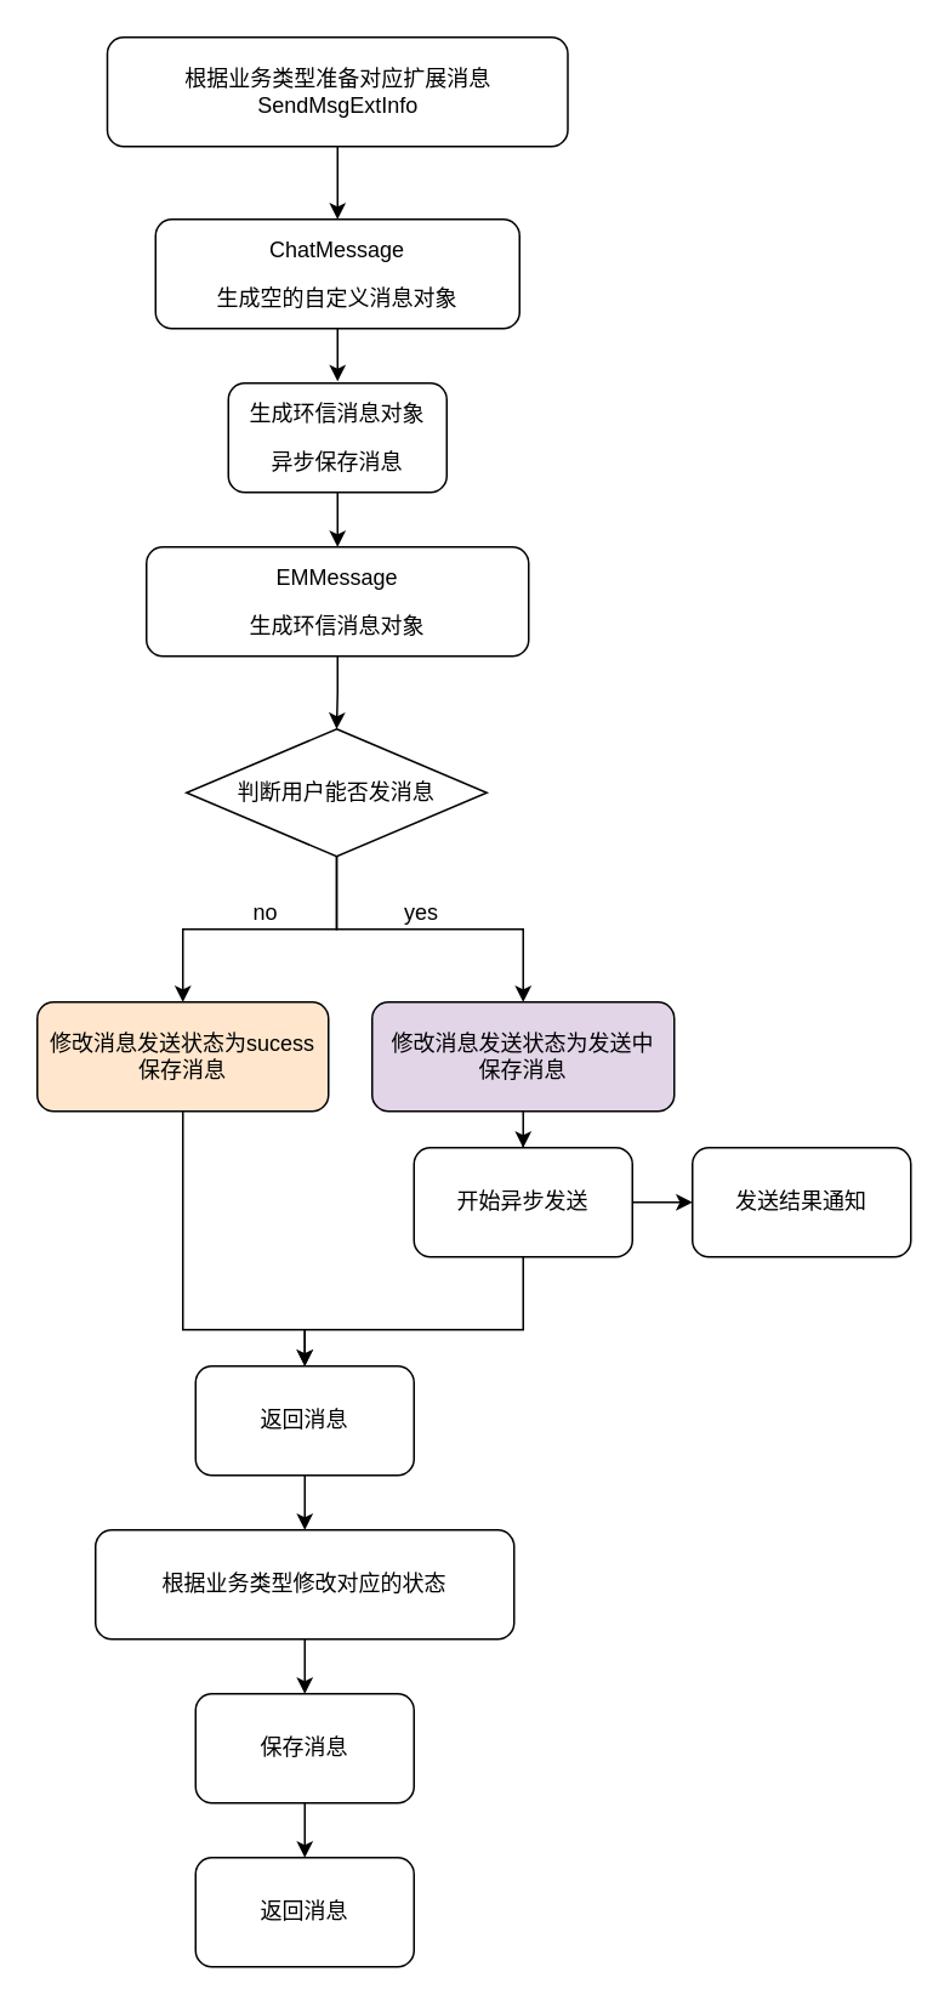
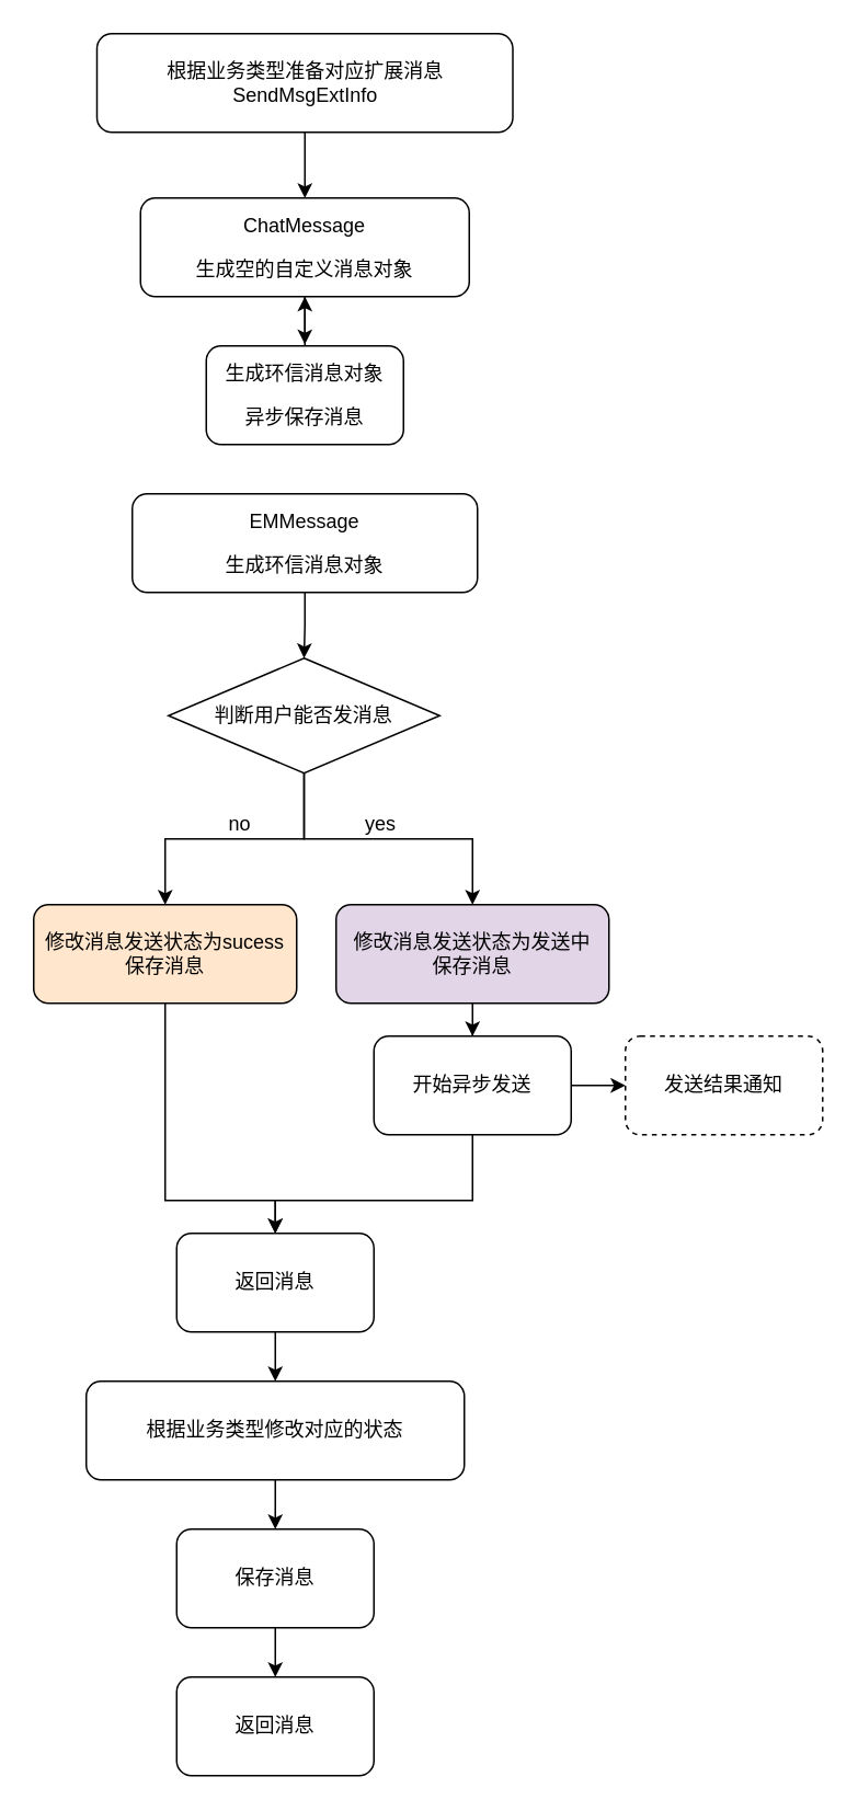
  <mxCell id="0" />
  <mxCell id="1" parent="0" />
- <mxCell id="2" value="" style="edgeStyle=orthogonalEdgeStyle;rounded=0;orthogonalLoop=1;jettySize=auto;html=1;" parent="1" source="4" target="7" edge="1"><mxGeometry relative="1" as="geometry" /></mxCell>
+ <mxCell id="2" value="" style="edgeStyle=orthogonalEdgeStyle;rounded=0;orthogonalLoop=1;jettySize=auto;html=1;" parent="1" source="4" target="5" edge="1"><mxGeometry relative="1" as="geometry" /></mxCell>
  <mxCell id="3" value="" style="edgeStyle=orthogonalEdgeStyle;rounded=0;orthogonalLoop=1;jettySize=auto;html=1;entryX=0.567;entryY=-0.017;entryDx=0;entryDy=0;entryPerimeter=0;exitX=0.5;exitY=1;exitDx=0;exitDy=0;" parent="1" edge="1"><mxGeometry relative="1" as="geometry"><mxPoint x="177" y="130" as="sourcePoint" /><mxPoint x="185" y="209" as="targetPoint" /><Array as="points"><mxPoint x="185" y="130" /></Array></mxGeometry></mxCell>
  <mxCell id="4" value="&lt;p&gt;生成环信消息对象&lt;/p&gt;&lt;p&gt;异步保存消息&lt;/p&gt;" style="rounded=1;whiteSpace=wrap;html=1;" parent="1" vertex="1"><mxGeometry x="125" y="210" width="120" height="60" as="geometry" /></mxCell>
  <mxCell id="5" value="&lt;p&gt;&lt;span&gt;ChatMessage&lt;/span&gt;&lt;/p&gt;&lt;p&gt;生成空的自定义消息对象&lt;br&gt;&lt;/p&gt;" style="rounded=1;whiteSpace=wrap;html=1;" parent="1" vertex="1"><mxGeometry x="85" y="120" width="200" height="60" as="geometry" /></mxCell>
  <mxCell id="6" value="" style="edgeStyle=orthogonalEdgeStyle;rounded=0;orthogonalLoop=1;jettySize=auto;html=1;entryX=0.5;entryY=0;entryDx=0;entryDy=0;" edge="1" parent="1" source="7" target="10"><mxGeometry relative="1" as="geometry"><mxPoint x="185" y="440" as="targetPoint" /></mxGeometry></mxCell>
  <mxCell id="7" value="&lt;p&gt;&lt;span&gt;EMMessage&lt;/span&gt;&lt;/p&gt;&lt;p&gt;生成环信消息对象&lt;/p&gt;" style="rounded=1;whiteSpace=wrap;html=1;" parent="1" vertex="1"><mxGeometry x="80" y="300" width="210" height="60" as="geometry" /></mxCell>
  <mxCell id="8" value="" style="edgeStyle=orthogonalEdgeStyle;rounded=0;orthogonalLoop=1;jettySize=auto;html=1;entryX=0.5;entryY=0;entryDx=0;entryDy=0;" edge="1" parent="1" source="10" target="21"><mxGeometry relative="1" as="geometry"><mxPoint x="347" y="435" as="targetPoint" /></mxGeometry></mxCell>
  <mxCell id="9" value="" style="edgeStyle=orthogonalEdgeStyle;rounded=0;orthogonalLoop=1;jettySize=auto;html=1;entryX=0.5;entryY=0;entryDx=0;entryDy=0;" edge="1" parent="1" source="10" target="12"><mxGeometry relative="1" as="geometry" /></mxCell>
  <mxCell id="10" value="判断用户能否发消息" style="rhombus;whiteSpace=wrap;html=1;" vertex="1" parent="1"><mxGeometry x="102" y="400" width="165" height="70" as="geometry" /></mxCell>
  <mxCell id="11" value="" style="edgeStyle=orthogonalEdgeStyle;rounded=0;orthogonalLoop=1;jettySize=auto;html=1;" edge="1" parent="1" source="12" target="14"><mxGeometry relative="1" as="geometry"><Array as="points"><mxPoint x="100" y="730" /><mxPoint x="167" y="730" /></Array></mxGeometry></mxCell>
  <mxCell id="12" value="修改消息发送状态为sucess&lt;br&gt;保存消息&lt;br&gt;" style="rounded=1;whiteSpace=wrap;html=1;fillColor=#ffe6cc;" vertex="1" parent="1"><mxGeometry x="20" y="550" width="160" height="60" as="geometry" /></mxCell>
  <mxCell id="13" value="" style="edgeStyle=orthogonalEdgeStyle;rounded=0;orthogonalLoop=1;jettySize=auto;html=1;" edge="1" parent="1" source="14" target="16"><mxGeometry relative="1" as="geometry" /></mxCell>
  <mxCell id="14" value="返回消息" style="rounded=1;whiteSpace=wrap;html=1;" vertex="1" parent="1"><mxGeometry x="107" y="750" width="120" height="60" as="geometry" /></mxCell>
  <mxCell id="15" value="" style="edgeStyle=orthogonalEdgeStyle;rounded=0;orthogonalLoop=1;jettySize=auto;html=1;" edge="1" parent="1" source="16" target="18"><mxGeometry relative="1" as="geometry" /></mxCell>
  <mxCell id="16" value="根据业务类型修改对应的状态" style="rounded=1;whiteSpace=wrap;html=1;" vertex="1" parent="1"><mxGeometry x="52" y="840" width="230" height="60" as="geometry" /></mxCell>
  <mxCell id="17" value="" style="edgeStyle=orthogonalEdgeStyle;rounded=0;orthogonalLoop=1;jettySize=auto;html=1;" edge="1" parent="1" source="18" target="19"><mxGeometry relative="1" as="geometry" /></mxCell>
  <mxCell id="18" value="保存消息" style="rounded=1;whiteSpace=wrap;html=1;" vertex="1" parent="1"><mxGeometry x="107" y="930" width="120" height="60" as="geometry" /></mxCell>
  <mxCell id="19" value="返回消息" style="rounded=1;whiteSpace=wrap;html=1;" vertex="1" parent="1"><mxGeometry x="107" y="1020" width="120" height="60" as="geometry" /></mxCell>
  <mxCell id="20" value="" style="edgeStyle=orthogonalEdgeStyle;rounded=0;orthogonalLoop=1;jettySize=auto;html=1;" edge="1" parent="1" source="21" target="24"><mxGeometry relative="1" as="geometry" /></mxCell>
  <mxCell id="21" value="修改消息发送状态为发送中&lt;br&gt;保存消息&lt;br&gt;" style="rounded=1;whiteSpace=wrap;html=1;fillColor=#e1d5e7;" vertex="1" parent="1"><mxGeometry x="204" y="550" width="166" height="60" as="geometry" /></mxCell>
  <mxCell id="22" value="" style="edgeStyle=orthogonalEdgeStyle;rounded=0;orthogonalLoop=1;jettySize=auto;html=1;" edge="1" parent="1" source="24" target="25"><mxGeometry relative="1" as="geometry" /></mxCell>
  <mxCell id="23" value="" style="edgeStyle=orthogonalEdgeStyle;rounded=0;orthogonalLoop=1;jettySize=auto;html=1;entryX=0.5;entryY=0;entryDx=0;entryDy=0;" edge="1" parent="1" source="24" target="14"><mxGeometry relative="1" as="geometry"><mxPoint x="287" y="709" as="targetPoint" /><Array as="points"><mxPoint x="287" y="730" /><mxPoint x="167" y="730" /></Array></mxGeometry></mxCell>
  <mxCell id="24" value="开始异步发送" style="rounded=1;whiteSpace=wrap;html=1;" vertex="1" parent="1"><mxGeometry x="227" y="630" width="120" height="60" as="geometry" /></mxCell>
- <mxCell id="25" value="发送结果通知" style="rounded=1;whiteSpace=wrap;html=1;" vertex="1" parent="1"><mxGeometry x="380" y="630" width="120" height="60" as="geometry" /></mxCell>
+ <mxCell id="25" value="发送结果通知" style="rounded=1;whiteSpace=wrap;html=1;dashed=1;" vertex="1" parent="1"><mxGeometry x="380" y="630" width="120" height="60" as="geometry" /></mxCell>
  <mxCell id="26" value="no" style="text;html=1;resizable=0;points=[];autosize=1;align=left;verticalAlign=top;spacingTop=-4;" vertex="1" parent="1"><mxGeometry x="137" y="491" width="30" height="20" as="geometry" /></mxCell>
  <mxCell id="27" value="yes" style="text;html=1;resizable=0;points=[];autosize=1;align=left;verticalAlign=top;spacingTop=-4;" vertex="1" parent="1"><mxGeometry x="220" y="491" width="30" height="20" as="geometry" /></mxCell>
  <mxCell id="28" style="edgeStyle=orthogonalEdgeStyle;rounded=0;orthogonalLoop=1;jettySize=auto;html=1;exitX=0.5;exitY=1;exitDx=0;exitDy=0;" edge="1" parent="1" source="29" target="5"><mxGeometry relative="1" as="geometry" /></mxCell>
  <mxCell id="29" value="根据业务类型准备对应扩展消息&lt;span&gt;SendMsgExtInfo&lt;/span&gt;" style="rounded=1;whiteSpace=wrap;html=1;" vertex="1" parent="1"><mxGeometry x="58.5" y="20" width="253" height="60" as="geometry" /></mxCell>
